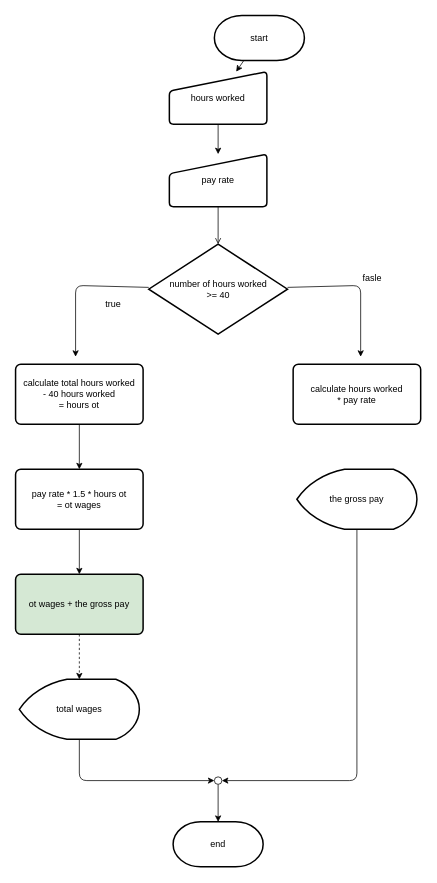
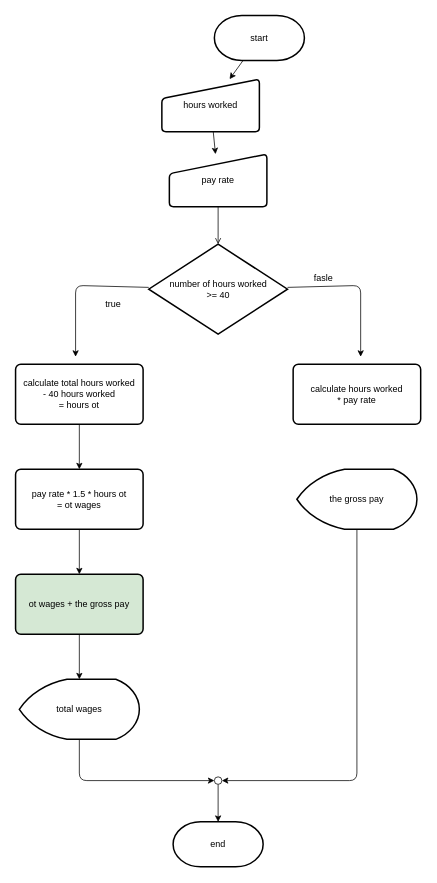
  <mxCell id="0" />
  <mxCell id="1" parent="0" />
  <mxCell id="2" value="" style="edgeStyle=none;html=1;" edge="1" parent="1" source="3" target="5"><mxGeometry relative="1" as="geometry" /></mxCell>
  <mxCell id="3" value="start" style="strokeWidth=2;html=1;shape=mxgraph.flowchart.terminator;whiteSpace=wrap;" vertex="1" parent="1"><mxGeometry x="285" y="20" width="120" height="60" as="geometry" /></mxCell>
  <mxCell id="4" value="" style="edgeStyle=none;html=1;" edge="1" parent="1" source="5" target="7"><mxGeometry relative="1" as="geometry" /></mxCell>
- <mxCell id="5" value="hours worked" style="html=1;strokeWidth=2;shape=manualInput;whiteSpace=wrap;rounded=1;size=26;arcSize=11;" vertex="1" parent="1"><mxGeometry x="225" y="95" width="130" height="70" as="geometry" /></mxCell>
+ <mxCell id="5" value="hours worked" style="html=1;strokeWidth=2;shape=manualInput;whiteSpace=wrap;rounded=1;size=26;arcSize=11;" vertex="1" parent="1"><mxGeometry x="215" y="105" width="130" height="70" as="geometry" /></mxCell>
  <mxCell id="6" value="" style="edgeStyle=none;html=1;endArrow=open;" edge="1" parent="1" source="7" target="10"><mxGeometry relative="1" as="geometry" /></mxCell>
  <mxCell id="7" value="pay rate" style="html=1;strokeWidth=2;shape=manualInput;whiteSpace=wrap;rounded=1;size=26;arcSize=11;" vertex="1" parent="1"><mxGeometry x="225" y="205" width="130" height="70" as="geometry" /></mxCell>
  <mxCell id="8" style="edgeStyle=none;html=1;" edge="1" parent="1" source="10"><mxGeometry relative="1" as="geometry"><mxPoint x="100" y="475" as="targetPoint" /><Array as="points"><mxPoint x="100" y="380" /></Array></mxGeometry></mxCell>
  <mxCell id="9" style="edgeStyle=none;html=1;" edge="1" parent="1" source="10"><mxGeometry relative="1" as="geometry"><mxPoint x="480" y="475" as="targetPoint" /><Array as="points"><mxPoint x="480" y="380" /></Array></mxGeometry></mxCell>
  <mxCell id="10" value="number of hours worked &lt;br&gt;&amp;gt;= 40" style="strokeWidth=2;html=1;shape=mxgraph.flowchart.decision;whiteSpace=wrap;" vertex="1" parent="1"><mxGeometry x="197.5" y="325" width="185" height="120" as="geometry" /></mxCell>
  <mxCell id="11" value="" style="edgeStyle=none;html=1;" edge="1" parent="1" source="12" target="19"><mxGeometry relative="1" as="geometry" /></mxCell>
  <mxCell id="12" value="calculate total hours worked&lt;br&gt;- 40 hours worked&lt;br&gt;= hours ot" style="rounded=1;whiteSpace=wrap;html=1;absoluteArcSize=1;arcSize=14;strokeWidth=2;" vertex="1" parent="1"><mxGeometry x="20" y="485" width="170" height="80" as="geometry" /></mxCell>
  <mxCell id="13" value="calculate hours worked &lt;br&gt;*&amp;nbsp;pay rate" style="rounded=1;whiteSpace=wrap;html=1;absoluteArcSize=1;arcSize=14;strokeWidth=2;" vertex="1" parent="1"><mxGeometry x="390" y="485" width="170" height="80" as="geometry" /></mxCell>
  <mxCell id="14" value="true" style="text;html=1;align=center;verticalAlign=middle;resizable=0;points=[];autosize=1;strokeColor=none;fillColor=none;" vertex="1" parent="1"><mxGeometry x="130" y="390" width="40" height="30" as="geometry" /></mxCell>
- <mxCell id="15" value="fasle" style="text;html=1;align=center;verticalAlign=middle;resizable=0;points=[];autosize=1;strokeColor=none;fillColor=none;" vertex="1" parent="1"><mxGeometry x="470" y="355" width="50" height="30" as="geometry" /></mxCell>
+ <mxCell id="15" value="fasle" style="text;html=1;align=center;verticalAlign=middle;resizable=0;points=[];autosize=1;strokeColor=none;fillColor=none;" vertex="1" parent="1"><mxGeometry x="405" y="355" width="50" height="30" as="geometry" /></mxCell>
  <mxCell id="16" style="edgeStyle=none;html=1;entryX=1;entryY=0.5;entryDx=0;entryDy=0;entryPerimeter=0;" edge="1" parent="1" source="17" target="26"><mxGeometry relative="1" as="geometry"><Array as="points"><mxPoint x="475" y="1040" /></Array></mxGeometry></mxCell>
  <mxCell id="17" value="the gross pay" style="strokeWidth=2;html=1;shape=mxgraph.flowchart.display;whiteSpace=wrap;" vertex="1" parent="1"><mxGeometry x="395" y="625" width="160" height="80" as="geometry" /></mxCell>
  <mxCell id="18" value="" style="edgeStyle=none;html=1;" edge="1" parent="1" source="19" target="21"><mxGeometry relative="1" as="geometry" /></mxCell>
  <mxCell id="19" value="pay rate * 1.5 * hours ot&lt;br&gt;= ot wages" style="rounded=1;whiteSpace=wrap;html=1;absoluteArcSize=1;arcSize=14;strokeWidth=2;" vertex="1" parent="1"><mxGeometry x="20" y="625" width="170" height="80" as="geometry" /></mxCell>
- <mxCell id="20" value="" style="edgeStyle=none;html=1;dashed=1;" edge="1" parent="1" source="21" target="23"><mxGeometry relative="1" as="geometry" /></mxCell>
+ <mxCell id="20" value="" style="edgeStyle=none;html=1;" edge="1" parent="1" source="21" target="23"><mxGeometry relative="1" as="geometry" /></mxCell>
  <mxCell id="21" value="ot wages + the gross pay" style="rounded=1;whiteSpace=wrap;html=1;absoluteArcSize=1;arcSize=14;strokeWidth=2;fillColor=#d5e8d4;" vertex="1" parent="1"><mxGeometry x="20" y="765" width="170" height="80" as="geometry" /></mxCell>
  <mxCell id="22" style="edgeStyle=none;html=1;entryX=0;entryY=0.5;entryDx=0;entryDy=0;entryPerimeter=0;" edge="1" parent="1" source="23" target="26"><mxGeometry relative="1" as="geometry"><Array as="points"><mxPoint x="105" y="1040" /></Array></mxGeometry></mxCell>
  <mxCell id="23" value="total wages" style="strokeWidth=2;html=1;shape=mxgraph.flowchart.display;whiteSpace=wrap;" vertex="1" parent="1"><mxGeometry x="25" y="905" width="160" height="80" as="geometry" /></mxCell>
  <mxCell id="24" value="end" style="strokeWidth=2;html=1;shape=mxgraph.flowchart.terminator;whiteSpace=wrap;" vertex="1" parent="1"><mxGeometry x="230" y="1095" width="120" height="60" as="geometry" /></mxCell>
  <mxCell id="25" value="" style="edgeStyle=none;html=1;" edge="1" parent="1" source="26" target="24"><mxGeometry relative="1" as="geometry" /></mxCell>
  <mxCell id="26" value="" style="verticalLabelPosition=bottom;verticalAlign=top;html=1;shape=mxgraph.flowchart.on-page_reference;" vertex="1" parent="1"><mxGeometry x="285" y="1035" width="10" height="10" as="geometry" /></mxCell>
